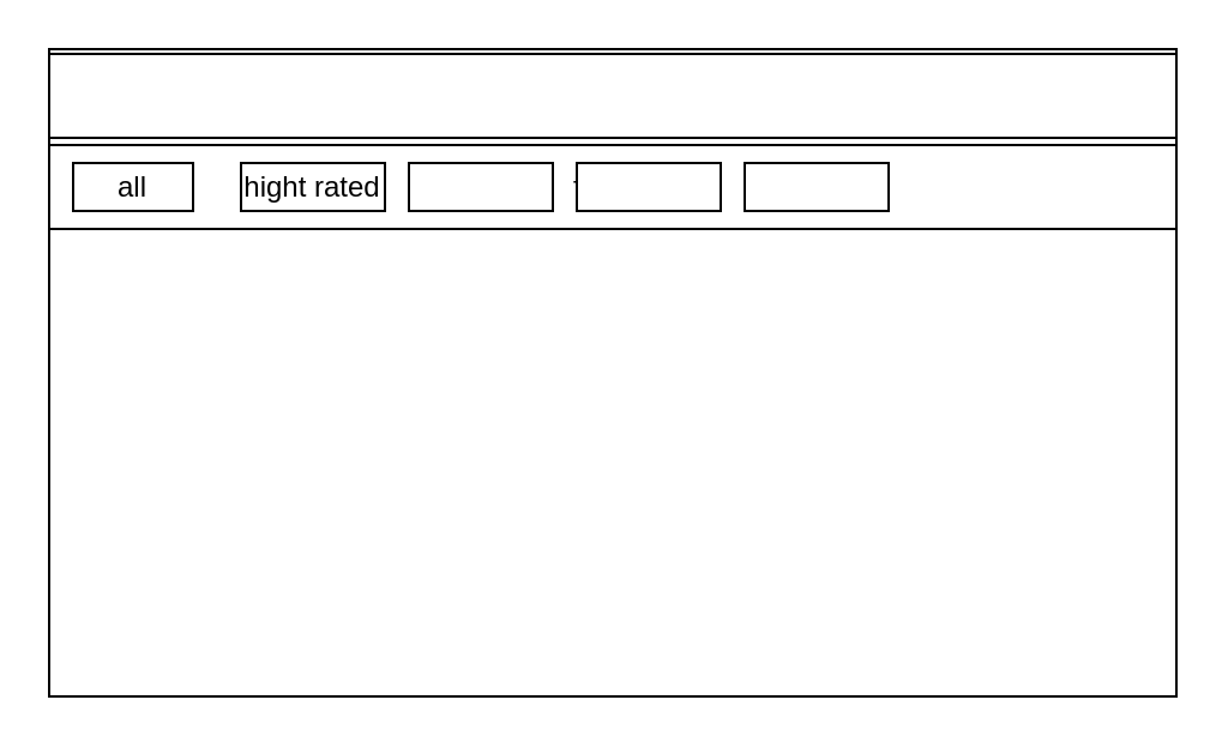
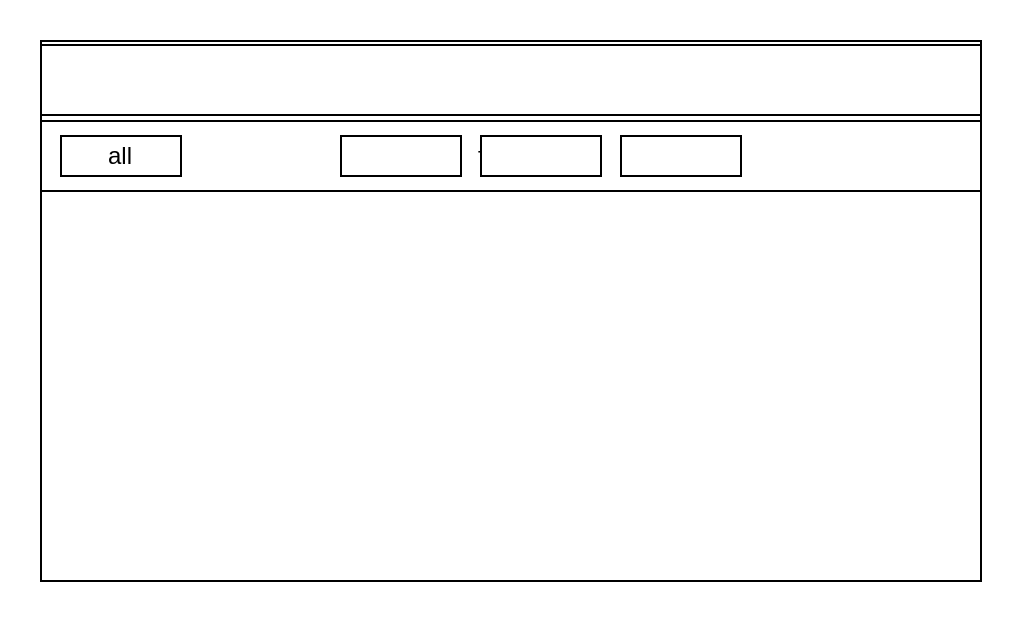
  <mxCell id="0" />
  <mxCell id="1" parent="0" />
  <mxCell id="2" value="" style="rounded=0;whiteSpace=wrap;html=1;" vertex="1" parent="1"><mxGeometry x="20" y="20" width="470" height="270" as="geometry" /></mxCell>
  <mxCell id="3" value="" style="rounded=0;whiteSpace=wrap;html=1;" vertex="1" parent="1"><mxGeometry x="20" y="22" width="470" height="35" as="geometry" /></mxCell>
  <mxCell id="4" value="filters&amp;nbsp;" style="rounded=0;whiteSpace=wrap;html=1;" vertex="1" parent="1"><mxGeometry x="20" y="60" width="470" height="35" as="geometry" /></mxCell>
- <mxCell id="5" value="all" style="rounded=0;whiteSpace=wrap;html=1;" vertex="1" parent="1"><mxGeometry x="30" y="67.5" width="50" height="20" as="geometry" /></mxCell>
+ <mxCell id="5" value="all" style="rounded=0;whiteSpace=wrap;html=1;" vertex="1" parent="1"><mxGeometry x="30" y="67.5" width="60" height="20" as="geometry" /></mxCell>
  <mxCell id="6" value="" style="rounded=0;whiteSpace=wrap;html=1;" vertex="1" parent="1"><mxGeometry x="170" y="67.5" width="60" height="20" as="geometry" /></mxCell>
- <mxCell id="7" value="hight rated" style="rounded=0;whiteSpace=wrap;html=1;" vertex="1" parent="1"><mxGeometry x="100" y="67.5" width="60" height="20" as="geometry" /></mxCell>
  <mxCell id="8" value="" style="rounded=0;whiteSpace=wrap;html=1;" vertex="1" parent="1"><mxGeometry x="240" y="67.5" width="60" height="20" as="geometry" /></mxCell>
  <mxCell id="9" value="" style="rounded=0;whiteSpace=wrap;html=1;" vertex="1" parent="1"><mxGeometry x="310" y="67.5" width="60" height="20" as="geometry" /></mxCell>
